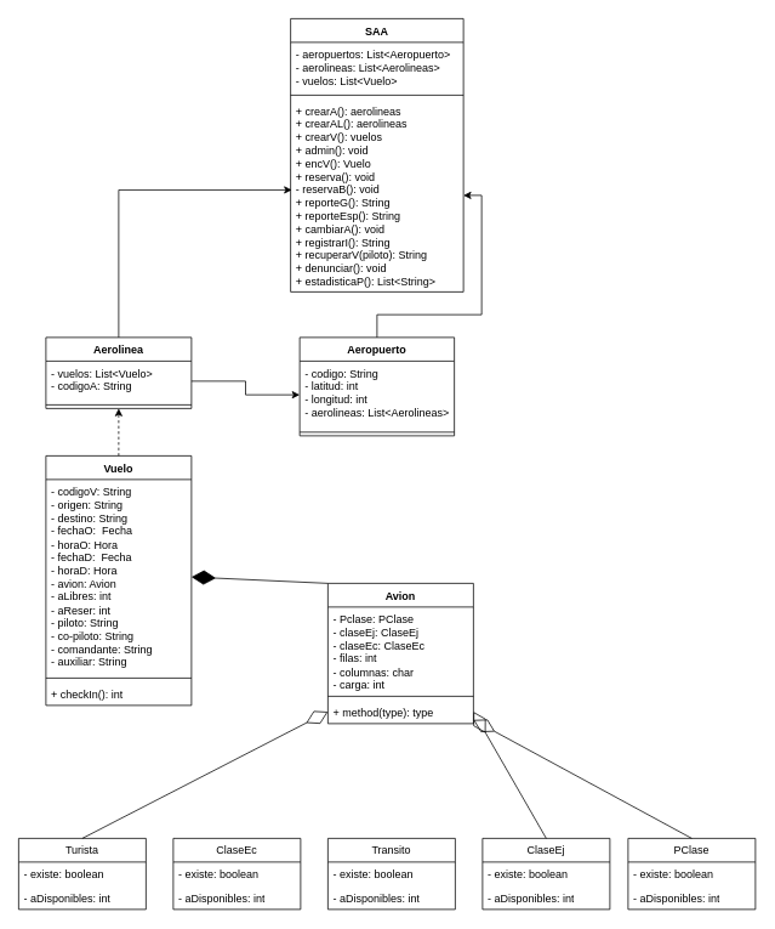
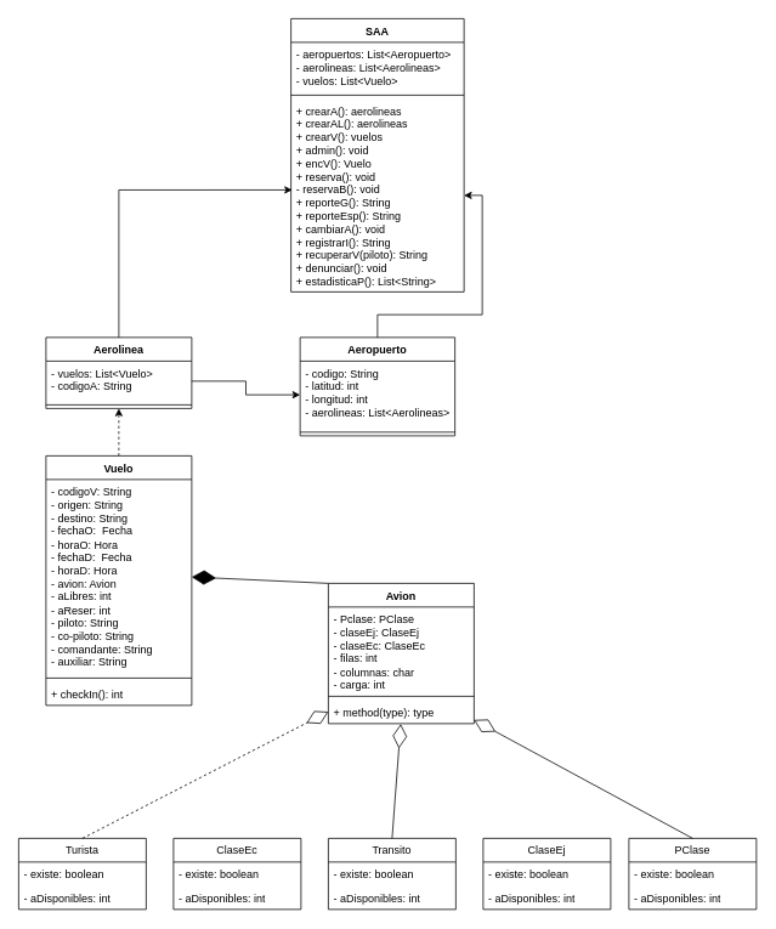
  <mxCell id="0" />
  <mxCell id="1" parent="0" />
  <mxCell id="2" style="edgeStyle=orthogonalEdgeStyle;rounded=0;orthogonalLoop=1;jettySize=auto;html=1;exitX=0.5;exitY=0;exitDx=0;exitDy=0;entryX=1;entryY=0.5;entryDx=0;entryDy=0;" edge="1" parent="1" source="3" target="22"><mxGeometry relative="1" as="geometry" /></mxCell>
  <mxCell id="3" value="Aeropuerto" style="swimlane;fontStyle=1;align=center;verticalAlign=top;childLayout=stackLayout;horizontal=1;startSize=26;horizontalStack=0;resizeParent=1;resizeParentMax=0;resizeLast=0;collapsible=1;marginBottom=0;whiteSpace=wrap;html=1;" vertex="1" parent="1"><mxGeometry x="329" y="370" width="170" height="108" as="geometry" /></mxCell>
  <mxCell id="4" value="- codigo: String&lt;br&gt;- latitud: int&lt;br&gt;- longitud: int&lt;br&gt;- aerolineas: List&amp;lt;Aerolineas&amp;gt;" style="text;strokeColor=none;fillColor=none;align=left;verticalAlign=top;spacingLeft=4;spacingRight=4;overflow=hidden;rotatable=0;points=[[0,0.5],[1,0.5]];portConstraint=eastwest;whiteSpace=wrap;html=1;" vertex="1" parent="3"><mxGeometry y="26" width="170" height="74" as="geometry" /></mxCell>
  <mxCell id="5" value="" style="line;strokeWidth=1;fillColor=none;align=left;verticalAlign=middle;spacingTop=-1;spacingLeft=3;spacingRight=3;rotatable=0;labelPosition=right;points=[];portConstraint=eastwest;strokeColor=inherit;" vertex="1" parent="3"><mxGeometry y="100" width="170" height="8" as="geometry" /></mxCell>
  <mxCell id="6" style="edgeStyle=orthogonalEdgeStyle;rounded=0;orthogonalLoop=1;jettySize=auto;html=1;exitX=0.5;exitY=0;exitDx=0;exitDy=0;entryX=0.007;entryY=0.472;entryDx=0;entryDy=0;entryPerimeter=0;" edge="1" parent="1" source="7" target="22"><mxGeometry relative="1" as="geometry" /></mxCell>
  <mxCell id="7" value="Aerolinea&lt;br&gt;" style="swimlane;fontStyle=1;align=center;verticalAlign=top;childLayout=stackLayout;horizontal=1;startSize=26;horizontalStack=0;resizeParent=1;resizeParentMax=0;resizeLast=0;collapsible=1;marginBottom=0;whiteSpace=wrap;html=1;" vertex="1" parent="1"><mxGeometry x="50" y="370" width="160" height="78" as="geometry" /></mxCell>
  <mxCell id="8" value="- vuelos: List&amp;lt;Vuelo&amp;gt;&lt;br&gt;- codigoA: String" style="text;strokeColor=none;fillColor=none;align=left;verticalAlign=top;spacingLeft=4;spacingRight=4;overflow=hidden;rotatable=0;points=[[0,0.5],[1,0.5]];portConstraint=eastwest;whiteSpace=wrap;html=1;" vertex="1" parent="7"><mxGeometry y="26" width="160" height="44" as="geometry" /></mxCell>
  <mxCell id="9" value="" style="line;strokeWidth=1;fillColor=none;align=left;verticalAlign=middle;spacingTop=-1;spacingLeft=3;spacingRight=3;rotatable=0;labelPosition=right;points=[];portConstraint=eastwest;strokeColor=inherit;" vertex="1" parent="7"><mxGeometry y="70" width="160" height="8" as="geometry" /></mxCell>
  <mxCell id="10" style="edgeStyle=orthogonalEdgeStyle;rounded=0;orthogonalLoop=1;jettySize=auto;html=1;exitX=0.5;exitY=0;exitDx=0;exitDy=0;entryX=0.5;entryY=1;entryDx=0;entryDy=0;dashed=1;" edge="1" parent="1" source="11" target="7"><mxGeometry relative="1" as="geometry" /></mxCell>
  <mxCell id="11" value="Vuelo&lt;br&gt;" style="swimlane;fontStyle=1;align=center;verticalAlign=top;childLayout=stackLayout;horizontal=1;startSize=26;horizontalStack=0;resizeParent=1;resizeParentMax=0;resizeLast=0;collapsible=1;marginBottom=0;whiteSpace=wrap;html=1;" vertex="1" parent="1"><mxGeometry x="50" y="500" width="160" height="274" as="geometry" /></mxCell>
  <mxCell id="12" value="- codigoV: String&lt;br&gt;- origen: String&lt;br&gt;- destino: String&lt;br&gt;- fechaO:&amp;nbsp; Fecha&lt;br&gt;- horaO: Hora&lt;br&gt;- fechaD:&amp;nbsp; Fecha&lt;br style=&quot;border-color: var(--border-color);&quot;&gt;- horaD: Hora&lt;br&gt;- avion: Avion&lt;br&gt;- aLibres: int&lt;br&gt;- aReser: int&lt;br&gt;- piloto: String&lt;br&gt;- co-piloto: String&lt;br&gt;- comandante: String&lt;br&gt;- auxiliar: String" style="text;strokeColor=none;fillColor=none;align=left;verticalAlign=top;spacingLeft=4;spacingRight=4;overflow=hidden;rotatable=0;points=[[0,0.5],[1,0.5]];portConstraint=eastwest;whiteSpace=wrap;html=1;" vertex="1" parent="11"><mxGeometry y="26" width="160" height="214" as="geometry" /></mxCell>
  <mxCell id="13" value="" style="line;strokeWidth=1;fillColor=none;align=left;verticalAlign=middle;spacingTop=-1;spacingLeft=3;spacingRight=3;rotatable=0;labelPosition=right;points=[];portConstraint=eastwest;strokeColor=inherit;" vertex="1" parent="11"><mxGeometry y="240" width="160" height="8" as="geometry" /></mxCell>
  <mxCell id="14" value="+ checkIn(): int" style="text;strokeColor=none;fillColor=none;align=left;verticalAlign=top;spacingLeft=4;spacingRight=4;overflow=hidden;rotatable=0;points=[[0,0.5],[1,0.5]];portConstraint=eastwest;whiteSpace=wrap;html=1;" vertex="1" parent="11"><mxGeometry y="248" width="160" height="26" as="geometry" /></mxCell>
  <mxCell id="15" value="Avion" style="swimlane;fontStyle=1;align=center;verticalAlign=top;childLayout=stackLayout;horizontal=1;startSize=26;horizontalStack=0;resizeParent=1;resizeParentMax=0;resizeLast=0;collapsible=1;marginBottom=0;whiteSpace=wrap;html=1;" vertex="1" parent="1"><mxGeometry x="360" y="640" width="160" height="154" as="geometry" /></mxCell>
  <mxCell id="16" value="- Pclase: PClase&lt;br&gt;- claseEj: ClaseEj&lt;br&gt;- claseEc: ClaseEc&lt;br&gt;- filas: int&lt;br&gt;- columnas: char&lt;br&gt;- carga: int" style="text;strokeColor=none;fillColor=none;align=left;verticalAlign=top;spacingLeft=4;spacingRight=4;overflow=hidden;rotatable=0;points=[[0,0.5],[1,0.5]];portConstraint=eastwest;whiteSpace=wrap;html=1;" vertex="1" parent="15"><mxGeometry y="26" width="160" height="94" as="geometry" /></mxCell>
  <mxCell id="17" value="" style="line;strokeWidth=1;fillColor=none;align=left;verticalAlign=middle;spacingTop=-1;spacingLeft=3;spacingRight=3;rotatable=0;labelPosition=right;points=[];portConstraint=eastwest;strokeColor=inherit;" vertex="1" parent="15"><mxGeometry y="120" width="160" height="8" as="geometry" /></mxCell>
  <mxCell id="18" value="+ method(type): type" style="text;strokeColor=none;fillColor=none;align=left;verticalAlign=top;spacingLeft=4;spacingRight=4;overflow=hidden;rotatable=0;points=[[0,0.5],[1,0.5]];portConstraint=eastwest;whiteSpace=wrap;html=1;" vertex="1" parent="15"><mxGeometry y="128" width="160" height="26" as="geometry" /></mxCell>
  <mxCell id="19" value="SAA" style="swimlane;fontStyle=1;align=center;verticalAlign=top;childLayout=stackLayout;horizontal=1;startSize=26;horizontalStack=0;resizeParent=1;resizeParentMax=0;resizeLast=0;collapsible=1;marginBottom=0;whiteSpace=wrap;html=1;" vertex="1" parent="1"><mxGeometry x="319" y="20" width="190" height="300" as="geometry" /></mxCell>
  <mxCell id="20" value="- aeropuertos: List&amp;lt;Aeropuerto&amp;gt;&lt;br&gt;- aerolineas: List&amp;lt;Aerolineas&amp;gt;&lt;br&gt;- vuelos: List&amp;lt;Vuelo&amp;gt;" style="text;strokeColor=none;fillColor=none;align=left;verticalAlign=top;spacingLeft=4;spacingRight=4;overflow=hidden;rotatable=0;points=[[0,0.5],[1,0.5]];portConstraint=eastwest;whiteSpace=wrap;html=1;" vertex="1" parent="19"><mxGeometry y="26" width="190" height="54" as="geometry" /></mxCell>
  <mxCell id="21" value="" style="line;strokeWidth=1;fillColor=none;align=left;verticalAlign=middle;spacingTop=-1;spacingLeft=3;spacingRight=3;rotatable=0;labelPosition=right;points=[];portConstraint=eastwest;strokeColor=inherit;" vertex="1" parent="19"><mxGeometry y="80" width="190" height="8" as="geometry" /></mxCell>
  <mxCell id="22" value="+ crearA(): aerolineas&lt;br&gt;+ crearAL(): aerolineas&lt;br&gt;+ crearV(): vuelos&lt;br&gt;+ admin(): void&lt;br&gt;+ encV(): Vuelo&lt;br&gt;+ reserva(): void&lt;br&gt;- reservaB(): void&lt;br&gt;+ reporteG(): String&lt;br&gt;+ reporteEsp(): String&lt;br&gt;+ cambiarA(): void&lt;br&gt;+ registrarI(): String&lt;br&gt;+ recuperarV(piloto): String&lt;br&gt;+ denunciar(): void&lt;br&gt;+ estadisticaP(): List&amp;lt;String&amp;gt;" style="text;strokeColor=none;fillColor=none;align=left;verticalAlign=top;spacingLeft=4;spacingRight=4;overflow=hidden;rotatable=0;points=[[0,0.5],[1,0.5]];portConstraint=eastwest;whiteSpace=wrap;html=1;" vertex="1" parent="19"><mxGeometry y="88" width="190" height="212" as="geometry" /></mxCell>
  <mxCell id="23" value="PClase" style="swimlane;fontStyle=0;childLayout=stackLayout;horizontal=1;startSize=26;fillColor=none;horizontalStack=0;resizeParent=1;resizeParentMax=0;resizeLast=0;collapsible=1;marginBottom=0;whiteSpace=wrap;html=1;" vertex="1" parent="1"><mxGeometry x="690" y="920" width="140" height="78" as="geometry" /></mxCell>
  <mxCell id="24" value="- existe: boolean" style="text;strokeColor=none;fillColor=none;align=left;verticalAlign=top;spacingLeft=4;spacingRight=4;overflow=hidden;rotatable=0;points=[[0,0.5],[1,0.5]];portConstraint=eastwest;whiteSpace=wrap;html=1;" vertex="1" parent="23"><mxGeometry y="26" width="140" height="26" as="geometry" /></mxCell>
  <mxCell id="25" value="- aDisponibles: int" style="text;strokeColor=none;fillColor=none;align=left;verticalAlign=top;spacingLeft=4;spacingRight=4;overflow=hidden;rotatable=0;points=[[0,0.5],[1,0.5]];portConstraint=eastwest;whiteSpace=wrap;html=1;" vertex="1" parent="23"><mxGeometry y="52" width="140" height="26" as="geometry" /></mxCell>
  <mxCell id="26" value="ClaseEj" style="swimlane;fontStyle=0;childLayout=stackLayout;horizontal=1;startSize=26;fillColor=none;horizontalStack=0;resizeParent=1;resizeParentMax=0;resizeLast=0;collapsible=1;marginBottom=0;whiteSpace=wrap;html=1;" vertex="1" parent="1"><mxGeometry x="530" y="920" width="140" height="78" as="geometry" /></mxCell>
  <mxCell id="27" value="- existe: boolean" style="text;strokeColor=none;fillColor=none;align=left;verticalAlign=top;spacingLeft=4;spacingRight=4;overflow=hidden;rotatable=0;points=[[0,0.5],[1,0.5]];portConstraint=eastwest;whiteSpace=wrap;html=1;" vertex="1" parent="26"><mxGeometry y="26" width="140" height="26" as="geometry" /></mxCell>
  <mxCell id="28" value="- aDisponibles: int" style="text;strokeColor=none;fillColor=none;align=left;verticalAlign=top;spacingLeft=4;spacingRight=4;overflow=hidden;rotatable=0;points=[[0,0.5],[1,0.5]];portConstraint=eastwest;whiteSpace=wrap;html=1;" vertex="1" parent="26"><mxGeometry y="52" width="140" height="26" as="geometry" /></mxCell>
  <mxCell id="29" value="ClaseEc" style="swimlane;fontStyle=0;childLayout=stackLayout;horizontal=1;startSize=26;fillColor=none;horizontalStack=0;resizeParent=1;resizeParentMax=0;resizeLast=0;collapsible=1;marginBottom=0;whiteSpace=wrap;html=1;" vertex="1" parent="1"><mxGeometry x="190" y="920" width="140" height="78" as="geometry" /></mxCell>
  <mxCell id="30" value="- existe: boolean" style="text;strokeColor=none;fillColor=none;align=left;verticalAlign=top;spacingLeft=4;spacingRight=4;overflow=hidden;rotatable=0;points=[[0,0.5],[1,0.5]];portConstraint=eastwest;whiteSpace=wrap;html=1;" vertex="1" parent="29"><mxGeometry y="26" width="140" height="26" as="geometry" /></mxCell>
  <mxCell id="31" value="- aDisponibles: int" style="text;strokeColor=none;fillColor=none;align=left;verticalAlign=top;spacingLeft=4;spacingRight=4;overflow=hidden;rotatable=0;points=[[0,0.5],[1,0.5]];portConstraint=eastwest;whiteSpace=wrap;html=1;" vertex="1" parent="29"><mxGeometry y="52" width="140" height="26" as="geometry" /></mxCell>
  <mxCell id="32" value="Turista" style="swimlane;fontStyle=0;childLayout=stackLayout;horizontal=1;startSize=26;fillColor=none;horizontalStack=0;resizeParent=1;resizeParentMax=0;resizeLast=0;collapsible=1;marginBottom=0;whiteSpace=wrap;html=1;" vertex="1" parent="1"><mxGeometry x="20" y="920" width="140" height="78" as="geometry" /></mxCell>
  <mxCell id="33" value="- existe: boolean" style="text;strokeColor=none;fillColor=none;align=left;verticalAlign=top;spacingLeft=4;spacingRight=4;overflow=hidden;rotatable=0;points=[[0,0.5],[1,0.5]];portConstraint=eastwest;whiteSpace=wrap;html=1;" vertex="1" parent="32"><mxGeometry y="26" width="140" height="26" as="geometry" /></mxCell>
  <mxCell id="34" value="- aDisponibles: int" style="text;strokeColor=none;fillColor=none;align=left;verticalAlign=top;spacingLeft=4;spacingRight=4;overflow=hidden;rotatable=0;points=[[0,0.5],[1,0.5]];portConstraint=eastwest;whiteSpace=wrap;html=1;" vertex="1" parent="32"><mxGeometry y="52" width="140" height="26" as="geometry" /></mxCell>
  <mxCell id="35" value="Transito" style="swimlane;fontStyle=0;childLayout=stackLayout;horizontal=1;startSize=26;fillColor=none;horizontalStack=0;resizeParent=1;resizeParentMax=0;resizeLast=0;collapsible=1;marginBottom=0;whiteSpace=wrap;html=1;" vertex="1" parent="1"><mxGeometry x="360" y="920" width="140" height="78" as="geometry" /></mxCell>
  <mxCell id="36" value="- existe: boolean" style="text;strokeColor=none;fillColor=none;align=left;verticalAlign=top;spacingLeft=4;spacingRight=4;overflow=hidden;rotatable=0;points=[[0,0.5],[1,0.5]];portConstraint=eastwest;whiteSpace=wrap;html=1;" vertex="1" parent="35"><mxGeometry y="26" width="140" height="26" as="geometry" /></mxCell>
  <mxCell id="37" value="- aDisponibles: int" style="text;strokeColor=none;fillColor=none;align=left;verticalAlign=top;spacingLeft=4;spacingRight=4;overflow=hidden;rotatable=0;points=[[0,0.5],[1,0.5]];portConstraint=eastwest;whiteSpace=wrap;html=1;" vertex="1" parent="35"><mxGeometry y="52" width="140" height="26" as="geometry" /></mxCell>
- <mxCell id="38" value="" style="endArrow=diamondThin;endFill=0;endSize=24;html=1;rounded=0;entryX=0;entryY=0.5;entryDx=0;entryDy=0;exitX=0.5;exitY=0;exitDx=0;exitDy=0;" edge="1" parent="1" source="32" target="18"><mxGeometry width="160" relative="1" as="geometry"><mxPoint x="200" y="820" as="sourcePoint" /><mxPoint x="360" y="820" as="targetPoint" /></mxGeometry></mxCell>
- <mxCell id="40" value="" style="endArrow=diamondThin;endFill=0;endSize=24;html=1;rounded=0;entryX=1;entryY=0.5;entryDx=0;entryDy=0;exitX=0.5;exitY=0;exitDx=0;exitDy=0;" edge="1" parent="1" source="26" target="18"><mxGeometry width="160" relative="1" as="geometry"><mxPoint x="330" y="830" as="sourcePoint" /><mxPoint x="490" y="830" as="targetPoint" /></mxGeometry></mxCell>
+ <mxCell id="38" value="" style="endArrow=diamondThin;endFill=0;endSize=24;html=1;rounded=0;entryX=0;entryY=0.5;entryDx=0;entryDy=0;exitX=0.5;exitY=0;exitDx=0;exitDy=0;dashed=1;" edge="1" parent="1" source="32" target="18"><mxGeometry width="160" relative="1" as="geometry"><mxPoint x="200" y="820" as="sourcePoint" /><mxPoint x="360" y="820" as="targetPoint" /></mxGeometry></mxCell>
+ <mxCell id="39" value="" style="endArrow=diamondThin;endFill=0;endSize=24;html=1;rounded=0;entryX=0.497;entryY=1.015;entryDx=0;entryDy=0;entryPerimeter=0;exitX=0.5;exitY=0;exitDx=0;exitDy=0;" edge="1" parent="1" source="35" target="18"><mxGeometry width="160" relative="1" as="geometry"><mxPoint x="330" y="730" as="sourcePoint" /><mxPoint x="490" y="730" as="targetPoint" /></mxGeometry></mxCell>
  <mxCell id="41" value="" style="endArrow=diamondThin;endFill=0;endSize=24;html=1;rounded=0;exitX=0.5;exitY=0;exitDx=0;exitDy=0;" edge="1" parent="1" source="23"><mxGeometry width="160" relative="1" as="geometry"><mxPoint x="330" y="830" as="sourcePoint" /><mxPoint x="520" y="790" as="targetPoint" /></mxGeometry></mxCell>
  <mxCell id="42" value="" style="endArrow=diamondThin;endFill=1;endSize=24;html=1;rounded=0;entryX=1;entryY=0.5;entryDx=0;entryDy=0;exitX=0;exitY=0;exitDx=0;exitDy=0;" edge="1" parent="1" source="15" target="12"><mxGeometry width="160" relative="1" as="geometry"><mxPoint x="330" y="630" as="sourcePoint" /><mxPoint x="490" y="630" as="targetPoint" /></mxGeometry></mxCell>
  <mxCell id="43" style="edgeStyle=orthogonalEdgeStyle;rounded=0;orthogonalLoop=1;jettySize=auto;html=1;exitX=1;exitY=0.5;exitDx=0;exitDy=0;entryX=0;entryY=0.5;entryDx=0;entryDy=0;" edge="1" parent="1" source="8" target="4"><mxGeometry relative="1" as="geometry" /></mxCell>
